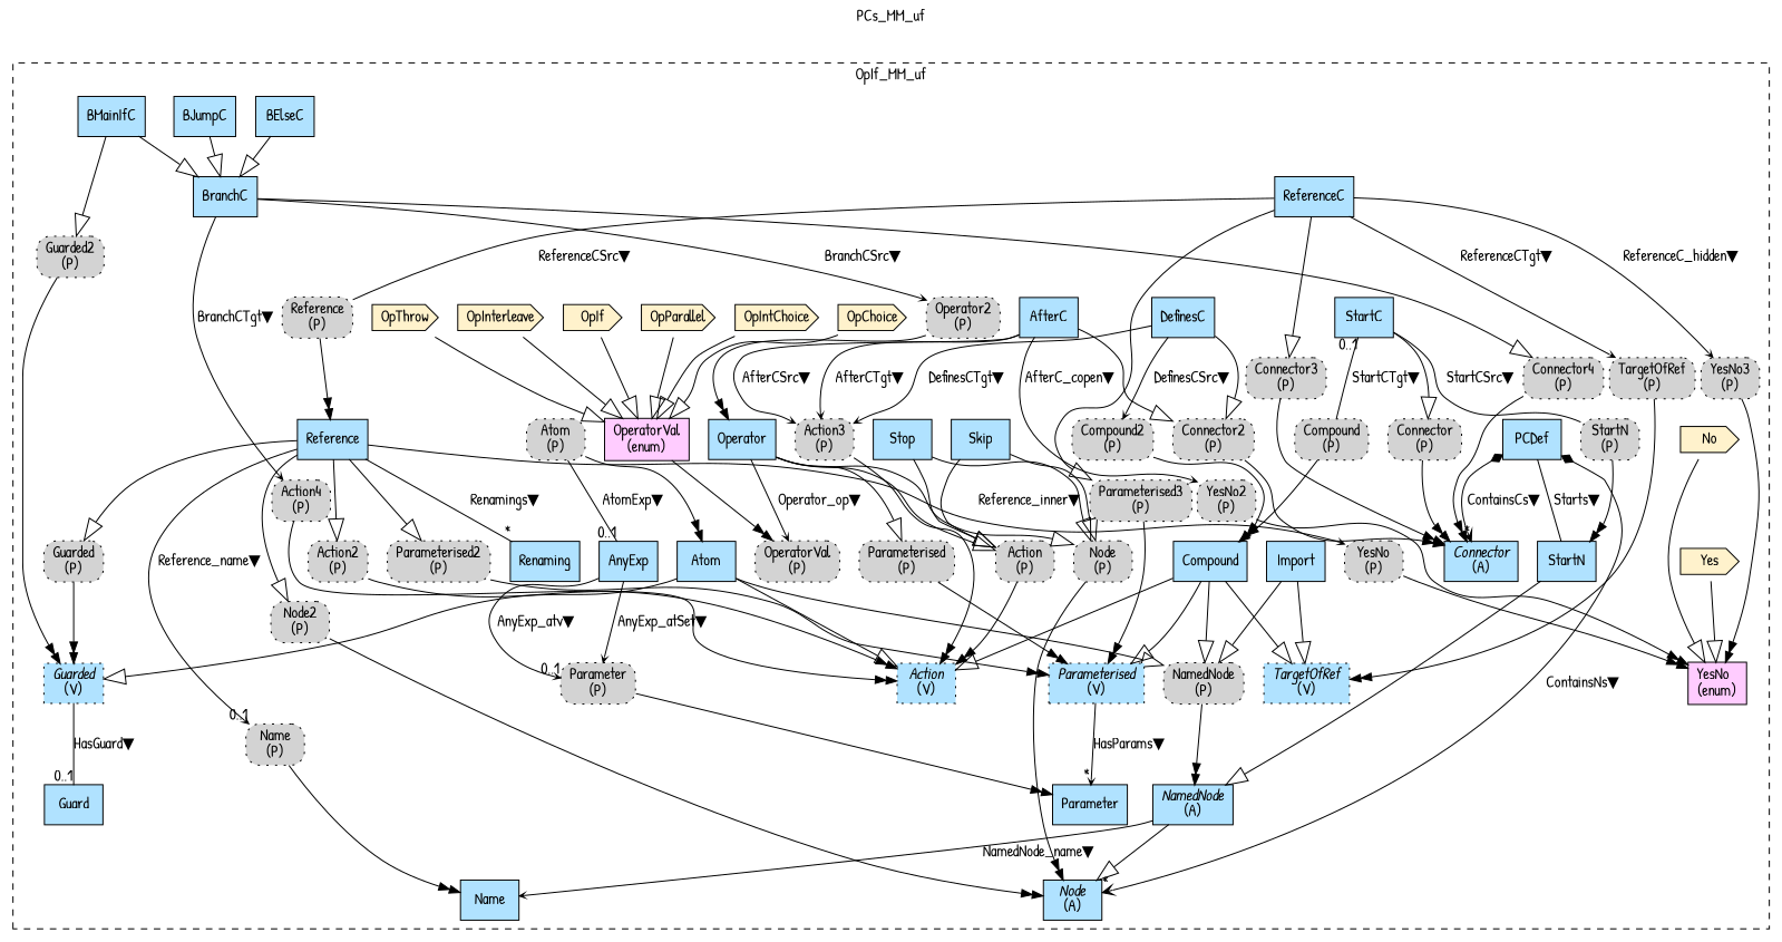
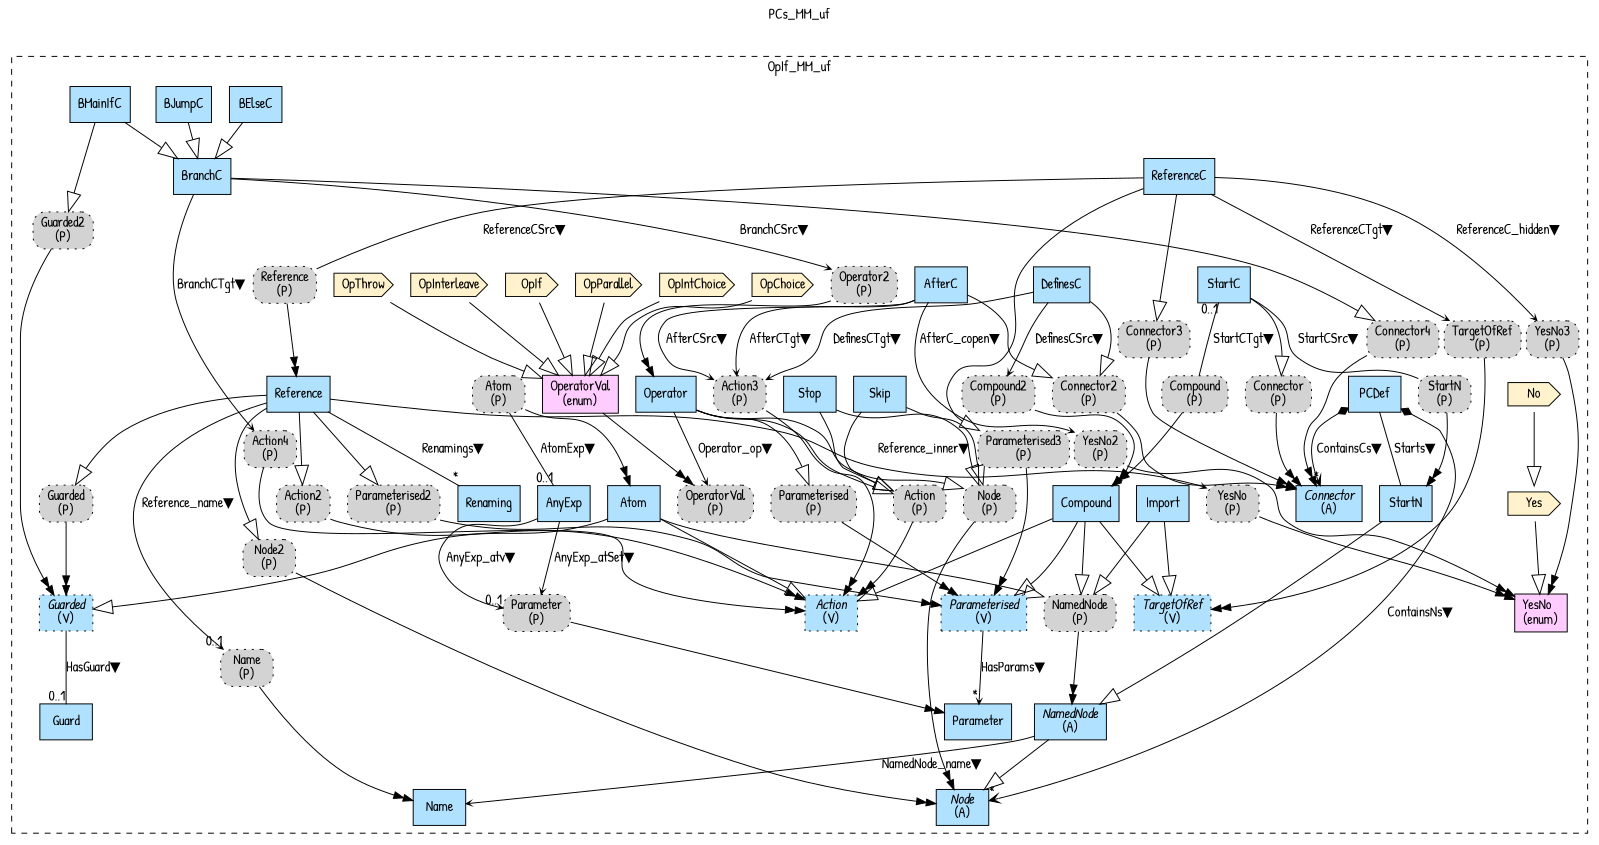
  digraph {
    fontname="Patrick Hand"
    label=PCs_MM_uf
    labelfontsize=12
    labelloc=tl
    node [fillcolor=lightskyblue1 fontname="Patrick Hand" shape=record style=filled]
    edge [arrowhead=onormal arrowsize=2.0 fontname="Patrick Hand"]
    n1 [label=<{<I>NamedNode</I><br/>(A)}>]
    n2 [label=Name]
    n3 [label=<{<I>Node</I><br/>(A)}>]
    n4 [label=<{<I>Connector</I><br/>(A)}>]
    n5 [label=PCDef]
    n6 [label=StartN]
    n7 [fillcolor=lightgray label=<NamedNode<br/>(P)> shape=box style="rounded,filled,dotted"]
    n8 [label=Import]
    n9 [label=<{<I>TargetOfRef</I><br/>(V)}> style="filled,dotted"]
    n10 [label=Atom]
    n11 [label=<{<I>Action</I><br/>(V)}> style="filled,dotted"]
    n12 [label=<{<I>Guarded</I><br/>(V)}> style="filled,dotted"]
    n13 [label=Compound]
    n14 [label=<{<I>Parameterised</I><br/>(V)}> style="filled,dotted"]
    n15 [label=Parameter]
    n16 [label=Guard]
    n17 [fillcolor="#FFCCFF" label="YesNo\l(enum)"]
    n18 [fillcolor="#FFF2CC" label=Yes shape=cds]
    n19 [fillcolor="#FFF2CC" label=No shape=cds]
    n20 [fillcolor=lightgray label=<Atom<br/>(P)> shape=box style="rounded,filled,dotted"]
    n21 [label=AnyExp]
    n22 [fillcolor=lightgray label=<Parameter<br/>(P)> shape=box style="rounded,filled,dotted"]
    n23 [fillcolor=lightgray label=<Node<br/>(P)> shape=box style="rounded,filled,dotted"]
    n24 [fillcolor=lightgray label=<Parameterised<br/>(P)> shape=box style="rounded,filled,dotted"]
    n25 [label=Stop]
    n26 [fillcolor=lightgray label=<Action<br/>(P)> shape=box style="rounded,filled,dotted"]
    n27 [label=Skip]
    n28 [label=Operator]
    n29 [fillcolor=lightgray label=<OperatorVal<br/>(P)> shape=box style="rounded,filled,dotted"]
    n30 [fillcolor="#FFCCFF" label="OperatorVal\l(enum)"]
    n31 [fillcolor="#FFF2CC" label=OpChoice shape=cds]
    n32 [fillcolor="#FFF2CC" label=OpIntChoice shape=cds]
    n33 [fillcolor="#FFF2CC" label=OpParallel shape=cds]
    n34 [fillcolor="#FFF2CC" label=OpIf shape=cds]
    n35 [fillcolor="#FFF2CC" label=OpInterleave shape=cds]
    n36 [fillcolor="#FFF2CC" label=OpThrow shape=cds]
    n37 [fillcolor=lightgray label=<Node2<br/>(P)> shape=box style="rounded,filled,dotted"]
    n38 [fillcolor=lightgray label=<Parameterised2<br/>(P)> shape=box style="rounded,filled,dotted"]
    n39 [fillcolor=lightgray label=<Action2<br/>(P)> shape=box style="rounded,filled,dotted"]
    n40 [fillcolor=lightgray label=<Guarded<br/>(P)> shape=box style="rounded,filled,dotted"]
    n41 [fillcolor=lightgray label=<Name<br/>(P)> shape=box style="rounded,filled,dotted"]
    n42 [fillcolor=lightgray label=<YesNo<br/>(P)> shape=box style="rounded,filled,dotted"]
    n43 [label=Reference]
    n44 [label=Renaming]
    n45 [fillcolor=lightgray label=<Connector<br/>(P)> shape=box style="rounded,filled,dotted"]
    n46 [fillcolor=lightgray label=<StartN<br/>(P)> shape=box style="rounded,filled,dotted"]
    n47 [label=StartC]
    n48 [fillcolor=lightgray label=<Compound<br/>(P)> shape=box style="rounded,filled,dotted"]
    n49 [fillcolor=lightgray label=<Connector2<br/>(P)> shape=box style="rounded,filled,dotted"]
    n50 [fillcolor=lightgray label=<Action3<br/>(P)> shape=box style="rounded,filled,dotted"]
    n51 [label=DefinesC]
    n52 [fillcolor=lightgray label=<Compound2<br/>(P)> shape=box style="rounded,filled,dotted"]
    n53 [label=AfterC]
    n54 [fillcolor=lightgray label=<YesNo2<br/>(P)> shape=box style="rounded,filled,dotted"]
    n55 [fillcolor=lightgray label=<Connector3<br/>(P)> shape=box style="rounded,filled,dotted"]
    n56 [fillcolor=lightgray label=<Parameterised3<br/>(P)> shape=box style="rounded,filled,dotted"]
    n57 [fillcolor=lightgray label=<Reference<br/>(P)> shape=box style="rounded,filled,dotted"]
    n58 [fillcolor=lightgray label=<TargetOfRef<br/>(P)> shape=box style="rounded,filled,dotted"]
    n59 [label=ReferenceC]
    n60 [fillcolor=lightgray label=<YesNo3<br/>(P)> shape=box style="rounded,filled,dotted"]
    n61 [label=BMainIfC]
    n62 [fillcolor=lightgray label=<Guarded2<br/>(P)> shape=box style="rounded,filled,dotted"]
    n63 [label=BranchC]
    n64 [label=BElseC]
    n65 [label=BJumpC]
    n66 [fillcolor=lightgray label=<Connector4<br/>(P)> shape=box style="rounded,filled,dotted"]
    n67 [fillcolor=lightgray label=<Operator2<br/>(P)> shape=box style="rounded,filled,dotted"]
    n68 [fillcolor=lightgray label=<Action4<br/>(P)> shape=box style="rounded,filled,dotted"]
    subgraph cluster_1 {
      label=OpIf_MM_uf
      style=dashed
      n1
      n2
      n3
      n4
      n5
      n6
      n7
      n8
      n9
      n10
      n11
      n12
      n13
      n14
      n15
      n16
      n17
      n18
      n19
      n20
      n21
      n22
      n23
      n24
      n25
      n26
      n27
      n28
      n29
      n30
      n31
      n32
      n33
      n34
      n35
      n36
      n37
      n38
      n39
      n40
      n41
      n42
      n43
      n44
      n45
      n46
      n47
      n48
      n49
      n50
      n51
      n52
      n53
      n54
      n55
      n56
      n57
      n58
      n59
      n60
      n61
      n62
      n63
      n64
      n65
      n66
      n67
      n68
    }
    n1 -> n2 [arrowhead=vee arrowsize=.5 label="NamedNode_name▼"]
    n1 -> n3
    n5 -> n3 [arrowhead=vee arrowtail=diamond dir=both headlabel="*" label="ContainsNs▼" arrowsize=""]
    n5 -> n4 [arrowhead=vee arrowtail=diamond dir=both headlabel="*" label="ContainsCs▼" arrowsize=""]
    n5 -> n6 [dir=none label="Starts▼" arrowhead="" arrowsize=""]
    n6 -> n1
    n7 -> n1 [arrowhead=normalnormal arrowsize=""]
    n8 -> n7
    n8 -> n9
    n10 -> n7
    n10 -> n11
    n10 -> n12
    n12 -> n16 [dir=none headlabel="0..1" label="HasGuard▼" arrowhead="" arrowsize=""]
    n13 -> n7
    n13 -> n9
    n13 -> n11
    n13 -> n14
    n14 -> n15 [arrowhead=vee arrowsize=.5 headlabel="*" label="HasParams▼"]
    n18 -> n17
-   n19 -> n17
+   n19 -> n18
    n20 -> n10 [arrowhead=normalnormal arrowsize=""]
    n20 -> n21 [dir=none headlabel="0..1" label="AtomExp▼" arrowhead="" arrowsize=""]
    n21 -> n22 [arrowhead=vee arrowsize=.5 headlabel="0..1" label="AnyExp_atv▼"]
    n21 -> n22 [arrowhead=vee arrowsize=.5 label="AnyExp_atSet▼"]
    n22 -> n15 [arrowhead=normalnormal arrowsize=""]
    n23 -> n3 [arrowhead=normalnormal arrowsize=""]
    n24 -> n14 [arrowhead=normalnormal arrowsize=""]
    n25 -> n23
    n25 -> n26
    n26 -> n11 [arrowhead=normalnormal arrowsize=""]
    n27 -> n23
    n27 -> n26
    n28 -> n23
    n28 -> n24
    n28 -> n26
    n28 -> n29 [arrowhead=vee arrowsize=.5 label="Operator_op▼"]
    n30 -> n29 [arrowhead=normalnormal arrowsize=""]
    n31 -> n30
    n32 -> n30
    n33 -> n30
    n34 -> n30
    n35 -> n30
    n36 -> n30
    n37 -> n3 [arrowhead=normalnormal arrowsize=""]
    n38 -> n14 [arrowhead=normalnormal arrowsize=""]
    n39 -> n11 [arrowhead=normalnormal arrowsize=""]
    n40 -> n12 [arrowhead=normalnormal arrowsize=""]
    n41 -> n2 [arrowhead=normalnormal arrowsize=""]
    n42 -> n17 [arrowhead=normalnormal arrowsize=""]
    n43 -> n37
    n43 -> n38
    n43 -> n39
    n43 -> n40
    n43 -> n41 [arrowhead=vee arrowsize=.5 headlabel="0..1" label="Reference_name▼"]
    n43 -> n42 [arrowhead=vee arrowsize=.5 label="Reference_inner▼"]
    n43 -> n44 [dir=none headlabel="*" label="Renamings▼" arrowhead="" arrowsize=""]
    n45 -> n4 [arrowhead=normalnormal arrowsize=""]
    n46 -> n6 [arrowhead=normalnormal arrowsize=""]
    n47 -> n45
    n47 -> n46 [dir=none label="StartCSrc▼" arrowhead="" arrowsize=""]
    n47 -> n48 [dir=none label="StartCTgt▼" taillabel="0..1" arrowhead="" arrowsize=""]
    n48 -> n13 [arrowhead=normalnormal arrowsize=""]
    n49 -> n4 [arrowhead=normalnormal arrowsize=""]
    n50 -> n11 [arrowhead=normalnormal arrowsize=""]
    n51 -> n49
    n51 -> n50 [arrowhead=vee arrowsize=.5 label="DefinesCTgt▼"]
    n51 -> n52 [arrowhead=vee arrowsize=.5 label="DefinesCSrc▼"]
    n52 -> n13 [arrowhead=normalnormal arrowsize=""]
    n53 -> n49
    n53 -> n50 [arrowhead=vee arrowsize=.5 label="AfterCSrc▼"]
    n53 -> n50 [arrowhead=vee arrowsize=.5 label="AfterCTgt▼"]
    n53 -> n54 [arrowhead=vee arrowsize=.5 label="AfterC_copen▼"]
    n54 -> n17 [arrowhead=normalnormal arrowsize=""]
    n55 -> n4 [arrowhead=normalnormal arrowsize=""]
    n56 -> n14 [arrowhead=normalnormal arrowsize=""]
    n57 -> n43 [arrowhead=normalnormal arrowsize=""]
    n58 -> n9 [arrowhead=normalnormal arrowsize=""]
    n59 -> n55
    n59 -> n56
    n59 -> n57 [dir=none label="ReferenceCSrc▼" arrowhead="" arrowsize=""]
    n59 -> n58 [arrowhead=vee arrowsize=.5 label="ReferenceCTgt▼"]
    n59 -> n60 [arrowhead=vee arrowsize=.5 label="ReferenceC_hidden▼"]
    n60 -> n17 [arrowhead=normalnormal arrowsize=""]
    n61 -> n62
    n61 -> n63
    n62 -> n12 [arrowhead=normalnormal arrowsize=""]
    n63 -> n66
    n63 -> n67 [arrowhead=vee arrowsize=.5 label="BranchCSrc▼"]
    n63 -> n68 [arrowhead=vee arrowsize=.5 label="BranchCTgt▼"]
    n64 -> n63
    n65 -> n63
    n66 -> n4 [arrowhead=normalnormal arrowsize=""]
    n67 -> n28 [arrowhead=normalnormal arrowsize=""]
    n68 -> n11 [arrowhead=normalnormal arrowsize=""]
  }
